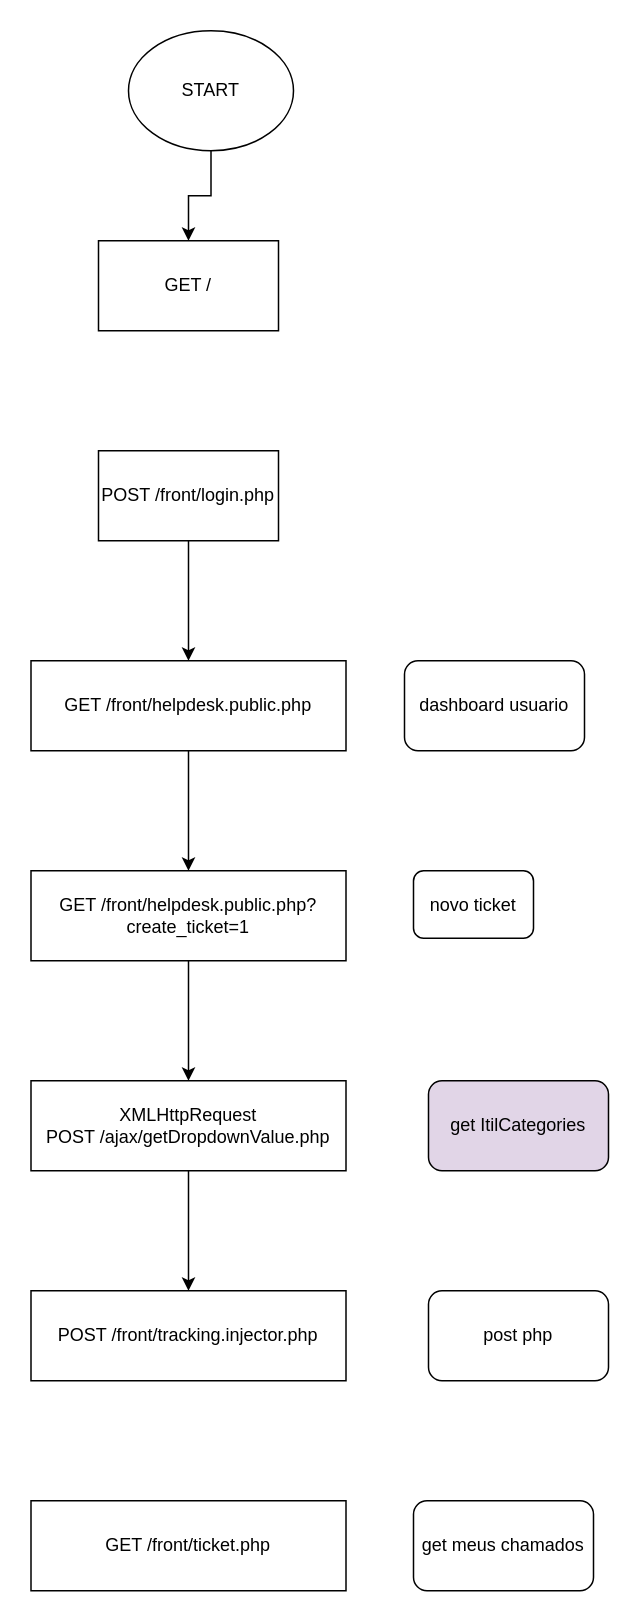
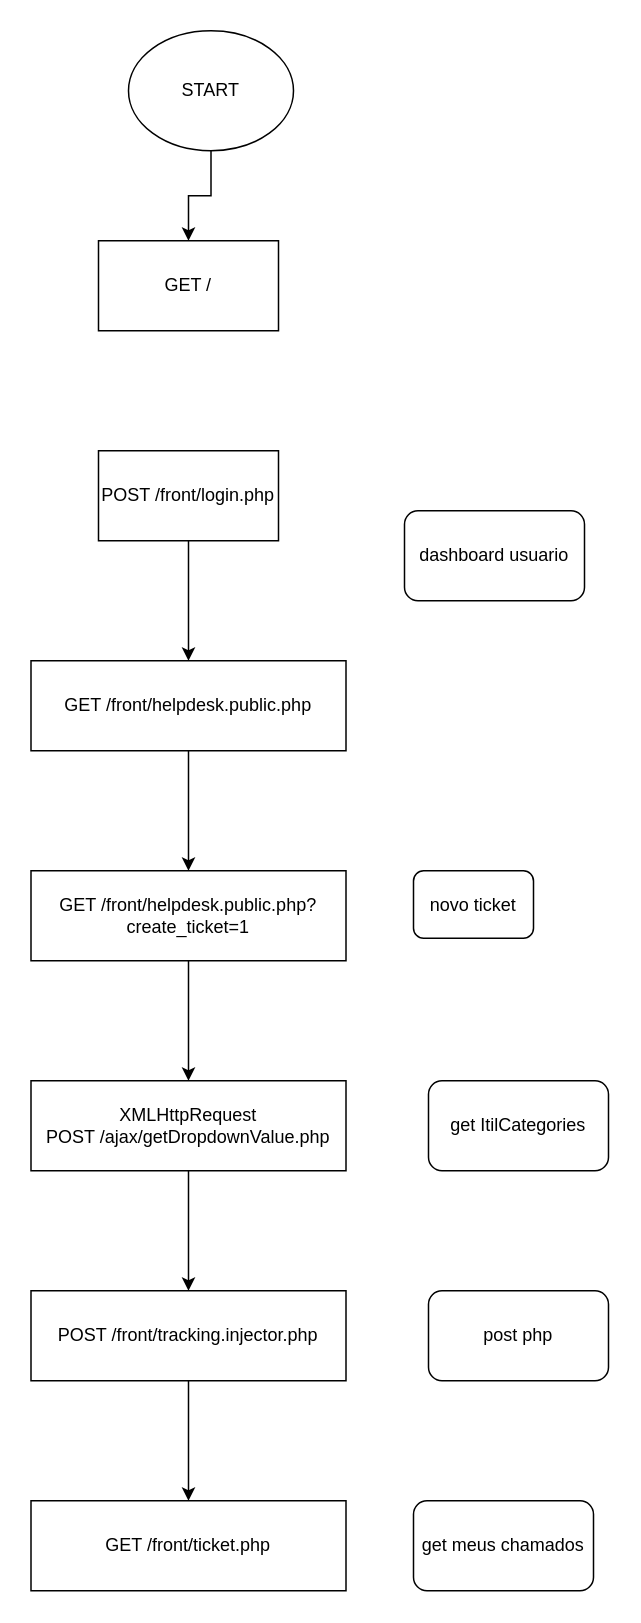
  <mxCell id="0" />
  <mxCell id="1" parent="0" />
  <mxCell id="2" style="edgeStyle=orthogonalEdgeStyle;rounded=0;orthogonalLoop=1;jettySize=auto;html=1;entryX=0.5;entryY=0;entryDx=0;entryDy=0;" edge="1" parent="1" source="3" target="4"><mxGeometry relative="1" as="geometry" /></mxCell>
  <mxCell id="3" value="START" style="ellipse;whiteSpace=wrap;html=1;aspect=fixed;" vertex="1" parent="1"><mxGeometry x="85" y="20" width="110" height="80" as="geometry" /></mxCell>
  <mxCell id="4" value="GET /" style="rounded=0;whiteSpace=wrap;html=1;" vertex="1" parent="1"><mxGeometry x="65" y="160" width="120" height="60" as="geometry" /></mxCell>
  <mxCell id="5" value="" style="edgeStyle=orthogonalEdgeStyle;rounded=0;orthogonalLoop=1;jettySize=auto;html=1;" edge="1" parent="1" source="6" target="8"><mxGeometry relative="1" as="geometry" /></mxCell>
  <mxCell id="6" value="POST /front/login.php" style="rounded=0;whiteSpace=wrap;html=1;" vertex="1" parent="1"><mxGeometry x="65" y="300" width="120" height="60" as="geometry" /></mxCell>
  <mxCell id="7" value="" style="edgeStyle=orthogonalEdgeStyle;rounded=0;orthogonalLoop=1;jettySize=auto;html=1;" edge="1" parent="1" source="8" target="11"><mxGeometry relative="1" as="geometry" /></mxCell>
  <mxCell id="8" value="GET /front/helpdesk.public.php" style="rounded=0;whiteSpace=wrap;html=1;" vertex="1" parent="1"><mxGeometry x="20" y="440" width="210" height="60" as="geometry" /></mxCell>
- <mxCell id="9" value="dashboard usuario" style="rounded=1;whiteSpace=wrap;html=1;" vertex="1" parent="1"><mxGeometry x="269" y="440" width="120" height="60" as="geometry" /></mxCell>
+ <mxCell id="9" value="dashboard usuario" style="rounded=1;whiteSpace=wrap;html=1;" vertex="1" parent="1"><mxGeometry x="269" y="340" width="120" height="60" as="geometry" /></mxCell>
  <mxCell id="10" value="" style="edgeStyle=orthogonalEdgeStyle;rounded=0;orthogonalLoop=1;jettySize=auto;html=1;" edge="1" parent="1" source="11" target="14"><mxGeometry relative="1" as="geometry" /></mxCell>
  <mxCell id="11" value="GET /front/helpdesk.public.php?create_ticket=1" style="rounded=0;whiteSpace=wrap;html=1;" vertex="1" parent="1"><mxGeometry x="20" y="580" width="210" height="60" as="geometry" /></mxCell>
  <mxCell id="12" value="novo ticket" style="rounded=1;whiteSpace=wrap;html=1;" vertex="1" parent="1"><mxGeometry x="275" y="580" width="80" height="45" as="geometry" /></mxCell>
  <mxCell id="13" value="" style="edgeStyle=orthogonalEdgeStyle;rounded=0;orthogonalLoop=1;jettySize=auto;html=1;" edge="1" parent="1" source="14" target="17"><mxGeometry relative="1" as="geometry" /></mxCell>
  <mxCell id="14" value="XMLHttpRequest&lt;br&gt;POST /ajax/getDropdownValue.php" style="rounded=0;whiteSpace=wrap;html=1;" vertex="1" parent="1"><mxGeometry x="20" y="720" width="210" height="60" as="geometry" /></mxCell>
- <mxCell id="15" value="get ItilCategories" style="rounded=1;whiteSpace=wrap;html=1;fillColor=#e1d5e7;" vertex="1" parent="1"><mxGeometry x="285" y="720" width="120" height="60" as="geometry" /></mxCell>
+ <mxCell id="15" value="get ItilCategories" style="rounded=1;whiteSpace=wrap;html=1;" vertex="1" parent="1"><mxGeometry x="285" y="720" width="120" height="60" as="geometry" /></mxCell>
+ <mxCell id="16" value="" style="edgeStyle=orthogonalEdgeStyle;rounded=0;orthogonalLoop=1;jettySize=auto;html=1;" edge="1" parent="1" source="17" target="19"><mxGeometry relative="1" as="geometry" /></mxCell>
  <mxCell id="17" value="POST /front/tracking.injector.php" style="rounded=0;whiteSpace=wrap;html=1;" vertex="1" parent="1"><mxGeometry x="20" y="860" width="210" height="60" as="geometry" /></mxCell>
  <mxCell id="18" value="post php" style="rounded=1;whiteSpace=wrap;html=1;" vertex="1" parent="1"><mxGeometry x="285" y="860" width="120" height="60" as="geometry" /></mxCell>
  <mxCell id="19" value="GET /front/ticket.php" style="rounded=0;whiteSpace=wrap;html=1;" vertex="1" parent="1"><mxGeometry x="20" y="1000" width="210" height="60" as="geometry" /></mxCell>
  <mxCell id="20" value="get meus chamados" style="rounded=1;whiteSpace=wrap;html=1;" vertex="1" parent="1"><mxGeometry x="275" y="1000" width="120" height="60" as="geometry" /></mxCell>
